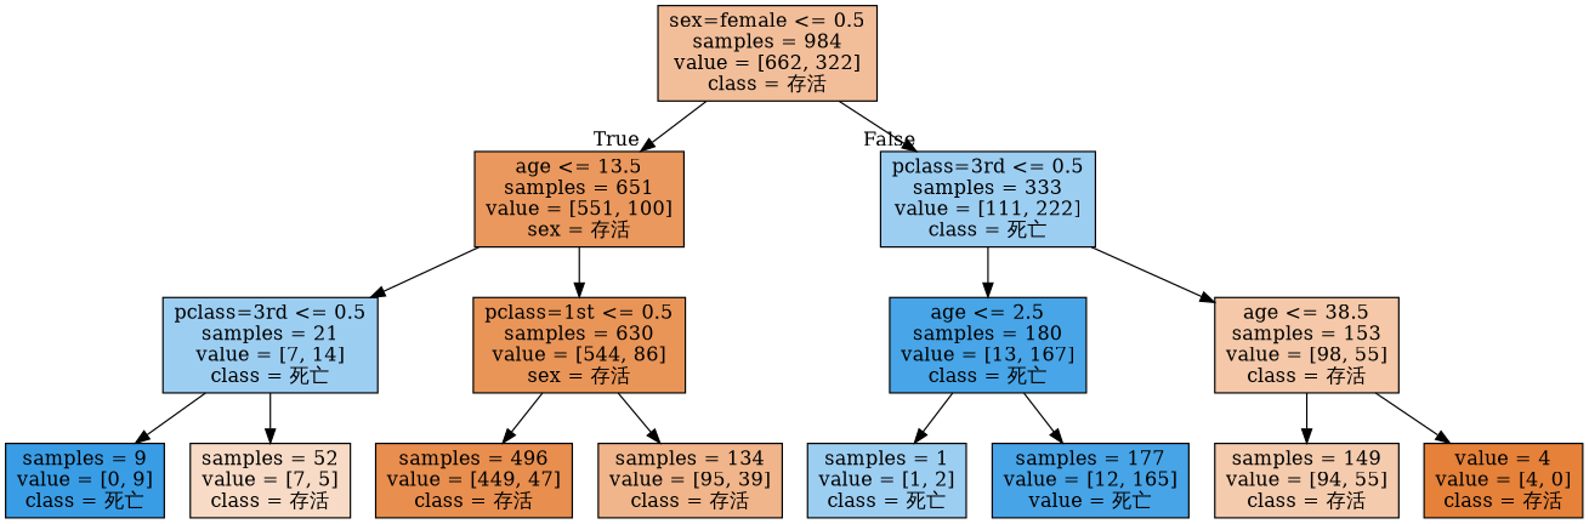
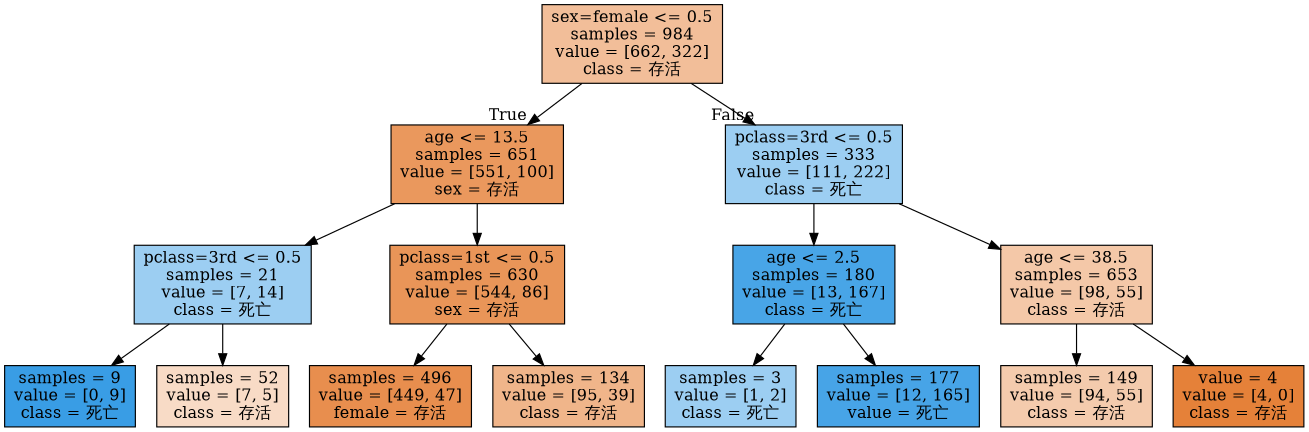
  digraph {
    node [color=black fillcolor="#9ccef2" shape=box style=filled]
    n1 [fillcolor="#f2be99" label="sex=female <= 0.5\nsamples = 984\nvalue = [662, 322]\nclass = 存活"]
    n2 [fillcolor="#ea985d" label="age <= 13.5\nsamples = 651\nvalue = [551, 100]\nsex = 存活"]
    n3 [label="pclass=3rd <= 0.5\nsamples = 333\nvalue = [111, 222]\nclass = 死亡"]
    n4 [label="pclass=3rd <= 0.5\nsamples = 21\nvalue = [7, 14]\nclass = 死亡"]
    n5 [fillcolor="#e99558" label="pclass=1st <= 0.5\nsamples = 630\nvalue = [544, 86]\nsex = 存活"]
    n6 [fillcolor="#48a5e7" label="age <= 2.5\nsamples = 180\nvalue = [13, 167]\nclass = 死亡"]
-   n7 [fillcolor="#f4c8a8" label="age <= 38.5\nsamples = 153\nvalue = [98, 55]\nclass = 存活"]
+   n7 [fillcolor="#f4c8a8" label="age <= 38.5\nsamples = 653\nvalue = [98, 55]\nclass = 存活"]
    n8 [fillcolor="#399de5" label="samples = 9\nvalue = [0, 9]\nclass = 死亡"]
    n9 [fillcolor="#f8dbc6" label="samples = 52\nvalue = [7, 5]\nclass = 存活"]
-   n10 [fillcolor="#e88e4e" label="samples = 496\nvalue = [449, 47]\nclass = 存活"]
+   n10 [fillcolor="#e88e4e" label="samples = 496\nvalue = [449, 47]\nfemale = 存活"]
    n11 [fillcolor="#f0b58a" label="samples = 134\nvalue = [95, 39]\nclass = 存活"]
-   n12 [label="samples = 1\nvalue = [1, 2]\nclass = 死亡"]
+   n12 [label="samples = 3\nvalue = [1, 2]\nclass = 死亡"]
    n13 [fillcolor="#47a4e7" label="samples = 177\nvalue = [12, 165]\nvalue = 死亡"]
    n14 [fillcolor="#f4cbad" label="samples = 149\nvalue = [94, 55]\nclass = 存活"]
    n15 [fillcolor="#e58139" label="value = 4\nvalue = [4, 0]\nclass = 存活"]
    n1 -> n2 [headlabel=True labelangle=45 labeldistance=2.5]
    n1 -> n3 [headlabel=False labelangle=-45 labeldistance=2.5]
    n2 -> n4
    n2 -> n5
    n3 -> n6
    n3 -> n7
    n4 -> n8
    n4 -> n9
    n5 -> n10
    n5 -> n11
    n6 -> n12
    n6 -> n13
    n7 -> n14
    n7 -> n15
  }
